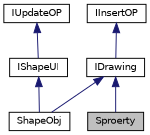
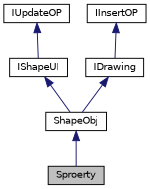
  digraph {
    node [color=black fillcolor=white fontname=Helvetica fontsize=10 shape=record style=filled]
    edge [color=midnightblue dir=back fontname=Helvetica fontsize=10 labelfontname=Helvetica labelfontsize=10 style=solid]
    n1 [fillcolor=grey75 fontcolor=black height=0.2 label=Sproerty width=0.4]
    n2 [height=0.2 label=ShapeObj width=0.4]
    n3 [height=0.2 label=IShapeUI width=0.4]
    n4 [height=0.2 label=IDrawing width=0.4]
    n5 [height=0.2 label=IUpdateOP width=0.4]
    n6 [height=0.2 label=IInsertOP width=0.4]
-   n4 -> n1
+   n2 -> n1
    n3 -> n2
    n4 -> n2
    n5 -> n3
    n6 -> n4
  }
